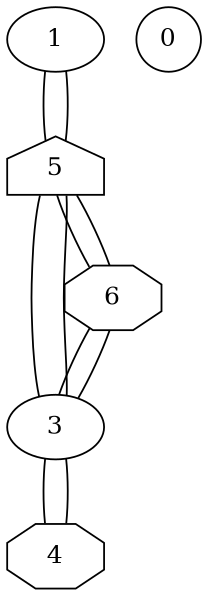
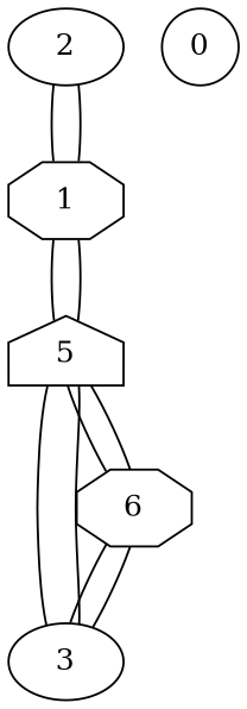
  graph {
    node [shape=octagon]
-   1 [shape=ellipse]
+   2 [shape=ellipse]
+   1
    5 [shape=house]
    3 [shape=ellipse]
    6
-   4
    n7 [label=0 shape=circle]
+   2 -- 1
+   1 -- 2
    1 -- 5
    5 -- 1
    5 -- 3
    5 -- 6
    3 -- 5
    3 -- 6
-   3 -- 4
    6 -- 5
    6 -- 3
-   4 -- 3
  }
